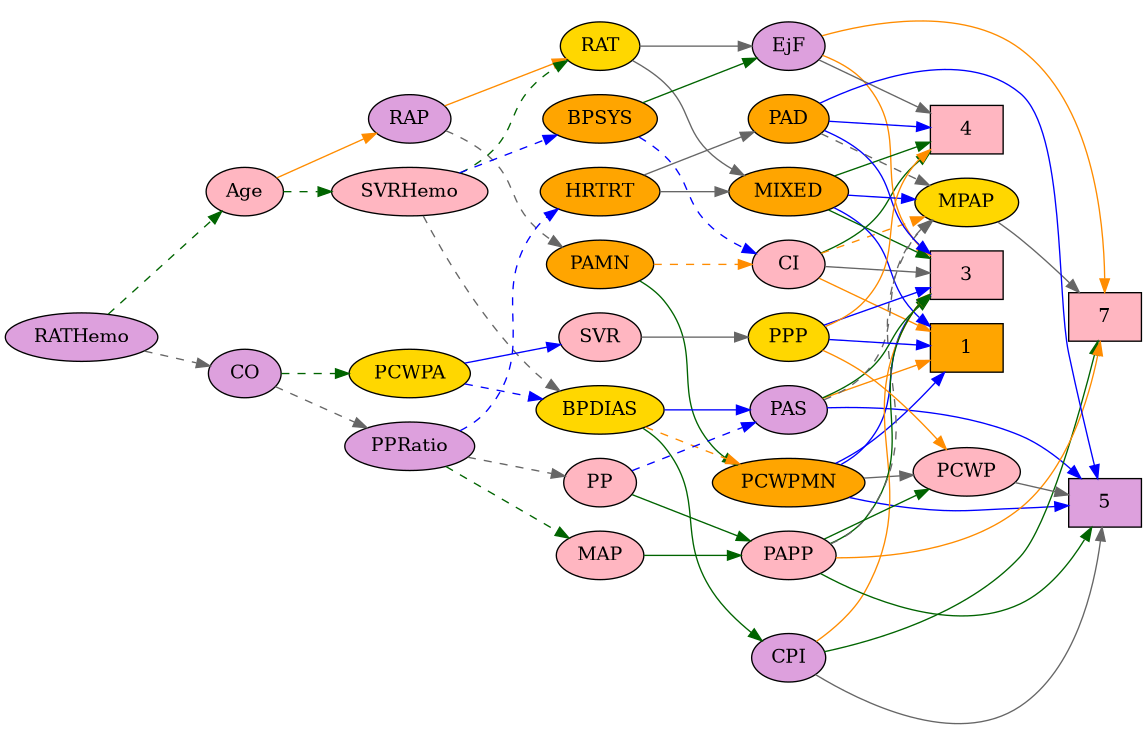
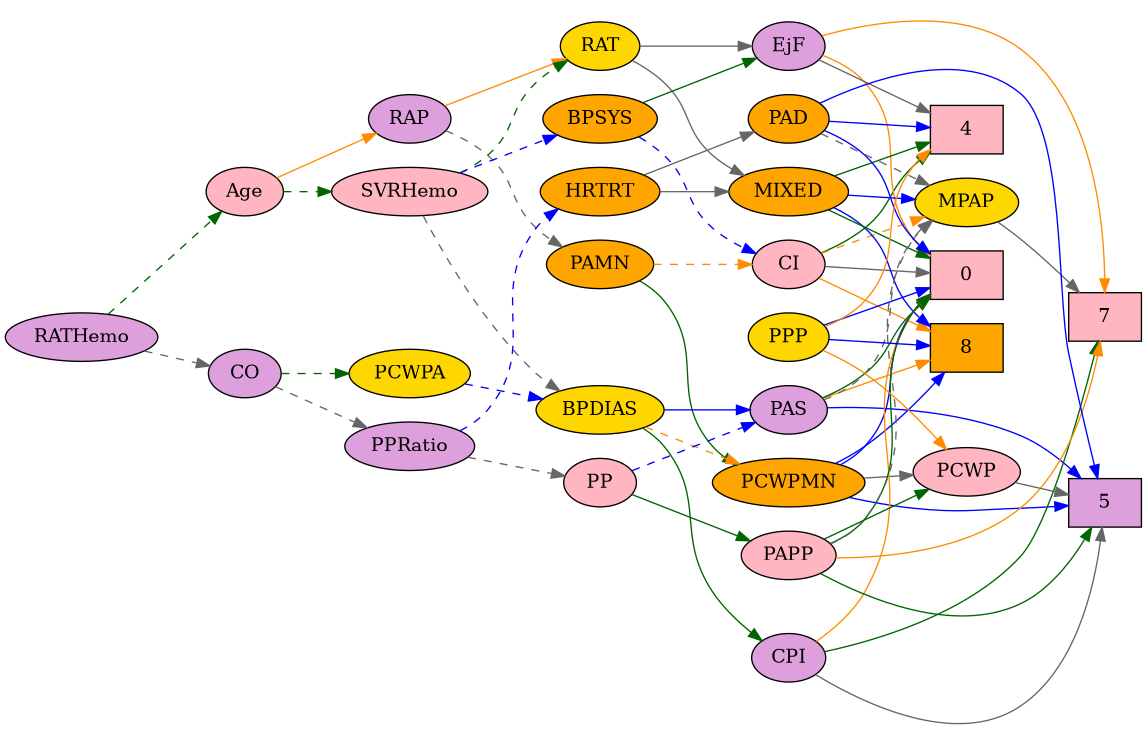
  strict digraph {
    rankdir=LR
    node [fillcolor=lightpink style=filled]
    edge [color=gray40 style=solid]
-   1 [fillcolor=orange height=0.5 shape=box width=0.75]
+   1 [fillcolor=orange height=0.5 shape=box width=0.75 label=8]
    n2 [height=0.5 label=7 shape=box width=0.75]
-   3 [height=0.5 shape=box width=0.75]
+   3 [height=0.5 shape=box width=0.75 label=0]
    4 [height=0.5 shape=box width=0.75]
    5 [fillcolor=plum height=0.5 shape=box width=0.75]
    Age [height=0.5 width=0.75]
    RAP [fillcolor=plum height=0.5 width=0.77632]
    SVRHemo [height=0.5 width=1.3902]
    PAMN [fillcolor=orange height=0.5 width=1.011]
    RAT [fillcolor=gold height=0.5 width=0.75827]
    BPDIAS [fillcolor=gold height=0.5 width=1.1735]
    BPSYS [fillcolor=orange height=0.5 width=1.0471]
    CI [height=0.5 width=0.75]
    PCWPMN [fillcolor=orange height=0.5 width=1.3902]
    EjF [fillcolor=plum height=0.5 width=0.75]
    MIXED [fillcolor=orange height=0.5 width=1.1193]
    PAS [fillcolor=plum height=0.5 width=0.75]
    CPI [fillcolor=plum height=0.5 width=0.75]
-   MAP [height=0.5 width=0.84854]
    PAPP [height=0.5 width=0.88464]
    MPAP [fillcolor=gold height=0.5 width=0.97491]
    PCWP [height=0.5 width=0.97491]
    PAD [fillcolor=orange height=0.5 width=0.79437]
    CO [fillcolor=plum height=0.5 width=0.75]
    PCWPA [fillcolor=gold height=0.5 width=1.1555]
    PPRatio [fillcolor=plum height=0.5 width=1.1013]
-   SVR [height=0.5 width=0.77632]
    PP [height=0.5 width=0.75]
    HRTRT [fillcolor=orange height=0.5 width=1.1013]
    PPP [fillcolor=gold height=0.5 width=0.75]
    RATHemo [fillcolor=plum height=0.5 width=1.3721]
    Age -> RAP [color=darkorange]
    Age -> SVRHemo [color=darkgreen style=dashed]
    RAP -> PAMN [style=dashed]
    RAP -> RAT [color=darkorange]
    SVRHemo -> RAT [color=darkgreen style=dashed]
    SVRHemo -> BPDIAS [style=dashed]
    SVRHemo -> BPSYS [color=blue style=dashed]
    PAMN -> CI [color=darkorange style=dashed]
    PAMN -> PCWPMN [color=darkgreen]
    RAT -> EjF
    RAT -> MIXED
    BPDIAS -> PCWPMN [color=darkorange style=dashed]
    BPDIAS -> PAS [color=blue]
    BPDIAS -> CPI [color=darkgreen]
    BPSYS -> CI [color=blue style=dashed]
    BPSYS -> EjF [color=darkgreen]
    CI -> 1 [color=darkorange]
    CI -> 3
    CI -> 4 [color=darkgreen]
    CI -> MPAP [color=darkorange style=dashed]
    PCWPMN -> 1 [color=blue]
    PCWPMN -> 3 [color=blue]
    PCWPMN -> 5 [color=blue]
    PCWPMN -> PCWP
    EjF -> n2 [color=darkorange]
    EjF -> 3 [color=darkorange]
    EjF -> 4
    MIXED -> 1 [color=blue]
    MIXED -> 3 [color=darkgreen]
    MIXED -> 4 [color=darkgreen]
    MIXED -> MPAP [color=blue]
    PAS -> 1 [color=darkorange]
    PAS -> 3 [color=darkgreen]
    PAS -> 5 [color=blue]
    PAS -> MPAP [style=dashed]
    CPI -> n2 [color=darkgreen]
    CPI -> 3 [color=darkorange]
    CPI -> 5
-   MAP -> PAPP [color=darkgreen]
    PAPP -> n2 [color=darkorange]
    PAPP -> 3 [color=darkgreen]
    PAPP -> 5 [color=darkgreen]
    PAPP -> MPAP [style=dashed]
    PAPP -> PCWP [color=darkgreen]
    MPAP -> n2
    PCWP -> 5
    PAD -> 3 [color=blue]
    PAD -> 4 [color=blue]
    PAD -> 5 [color=blue]
    PAD -> MPAP [style=dashed]
    CO -> PCWPA [color=darkgreen style=dashed]
    CO -> PPRatio [style=dashed]
    PCWPA -> BPDIAS [color=blue style=dashed]
-   PCWPA -> SVR [color=blue]
-   PPRatio -> MAP [color=darkgreen style=dashed]
    PPRatio -> PP [style=dashed]
    PPRatio -> HRTRT [color=blue style=dashed]
-   SVR -> PPP
    PP -> PAS [color=blue style=dashed]
    PP -> PAPP [color=darkgreen]
    HRTRT -> MIXED
    HRTRT -> PAD
    PPP -> 1 [color=blue]
    PPP -> 3 [color=blue]
    PPP -> 4 [color=darkorange]
    PPP -> PCWP [color=darkorange]
    RATHemo -> Age [color=darkgreen style=dashed]
    RATHemo -> CO [style=dashed]
  }
